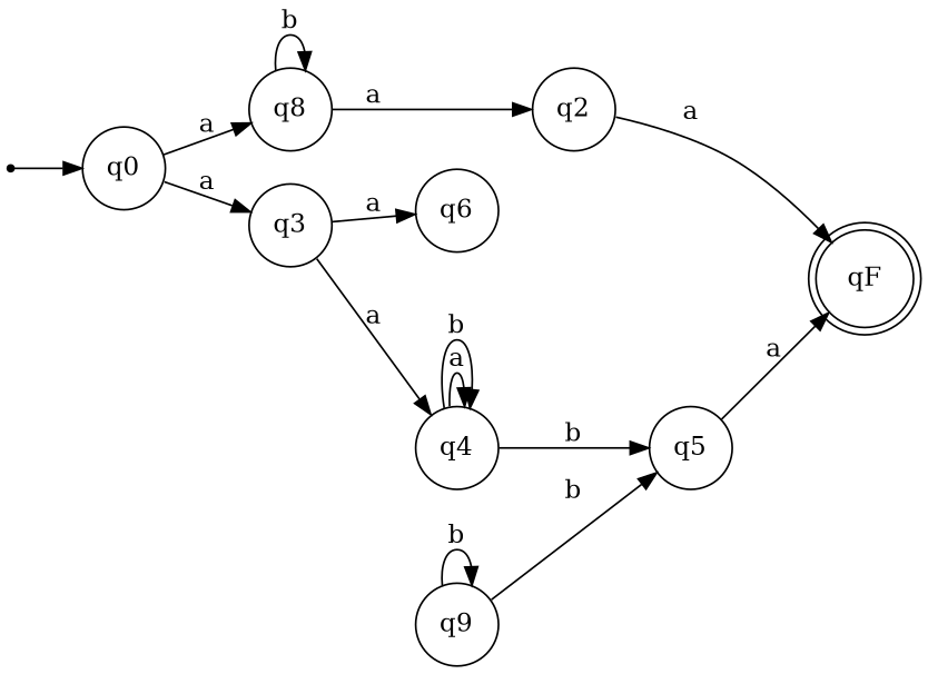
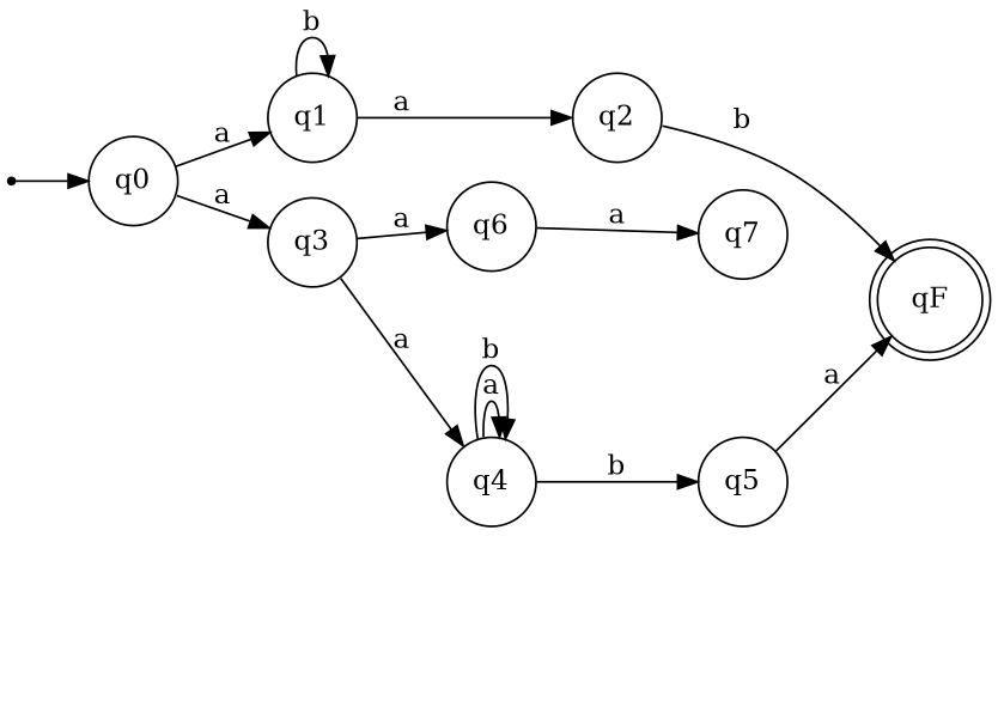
  digraph {
    rankdir=LR
    node [shape=circle]
    start [shape=point]
    q0
-   q1 [label=q8]
+   q1
    q3
    qF [shape=doublecircle]
    q2
    q4
    q6
    q5
-   q9
+   q7
    start -> q0
    q0 -> q1 [label=a]
    q0 -> q3 [label=a]
    q1 -> q1 [label=b]
    q1 -> q2 [label=a]
    q3 -> q4 [label=a]
    q3 -> q6 [label=a]
-   q2 -> qF [label=a]
+   q2 -> qF [label=b]
    q4 -> q4 [label=a]
    q4 -> q4 [label=b]
    q4 -> q5 [label=b]
+   q6 -> q7 [label=a]
    q5 -> qF [label=a]
-   q9 -> q5 [label=b]
-   q9 -> q9 [label=b]
  }
